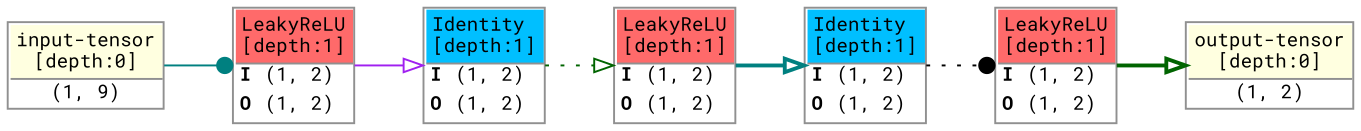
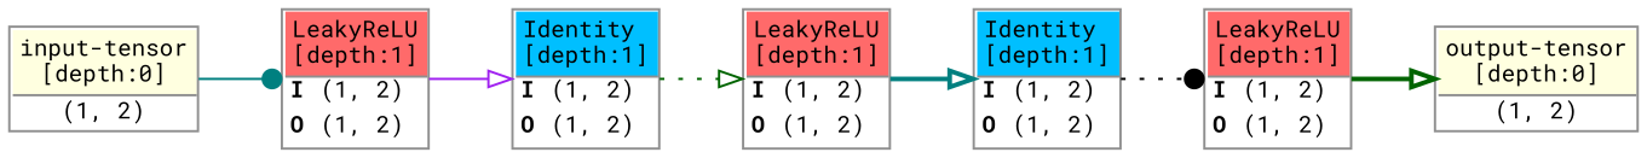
  strict digraph {
    ordering=in
    rankdir=LR
    fontname="Roboto Mono"
    node [align=left color="#909090" fillcolor="#ffffff90" fontname="Roboto Mono" fontsize=10 margin=0 ranksep=0.1 shape=plaintext style=filled]
    edge [fontsize=10 color=teal style=solid arrowhead=onormal fontname="Roboto Mono"]
-   n1 [height=0.2 label=<                     <TABLE BORDER="1" CELLBORDER="0"                     CELLSPACING="0" CELLPADDING="2">                         <TR>                             <TD BGCOLOR="lightyellow" ALIGN="LEFT"                             BORDER="1" SIDES="B"                             >input-tensor<BR ALIGN="LEFT"/>[depth:0]</TD>                         </TR>                         <TR>                             <TD>(1, 9)</TD>                         </TR>                                              </TABLE>>]
+   n1 [height=0.2 label=<                     <TABLE BORDER="1" CELLBORDER="0"                     CELLSPACING="0" CELLPADDING="2">                         <TR>                             <TD BGCOLOR="lightyellow" ALIGN="LEFT"                             BORDER="1" SIDES="B"                             >input-tensor<BR ALIGN="LEFT"/>[depth:0]</TD>                         </TR>                         <TR>                             <TD>(1, 2)</TD>                         </TR>                                              </TABLE>>]
    n2 [height=0.2 label=<                     <TABLE BORDER="1" CELLBORDER="0"                     CELLSPACING="0" CELLPADDING="2">                         <TR>                             <TD BGCOLOR="indianred1" ALIGN="LEFT"                             BORDER="1" SIDES="B"                             >LeakyReLU<BR ALIGN="LEFT"/>[depth:1]</TD>                         </TR>                         <TR>                             <TD ALIGN="LEFT"><B>I</B> (1, 2)</TD>                         </TR>                         <TR>                             <TD ALIGN="LEFT"><B>O</B> (1, 2)</TD>                         </TR>                                              </TABLE>>]
    n3 [height=0.2 label=<                     <TABLE BORDER="1" CELLBORDER="0"                     CELLSPACING="0" CELLPADDING="2">                         <TR>                             <TD BGCOLOR="deepskyblue1" ALIGN="LEFT"                             BORDER="1" SIDES="B"                             >Identity<BR ALIGN="LEFT"/>[depth:1]</TD>                         </TR>                         <TR>                             <TD ALIGN="LEFT"><B>I</B> (1, 2)</TD>                         </TR>                         <TR>                             <TD ALIGN="LEFT"><B>O</B> (1, 2)</TD>                         </TR>                                              </TABLE>>]
    n4 [height=0.2 label=<                     <TABLE BORDER="1" CELLBORDER="0"                     CELLSPACING="0" CELLPADDING="2">                         <TR>                             <TD BGCOLOR="indianred1" ALIGN="LEFT"                             BORDER="1" SIDES="B"                             >LeakyReLU<BR ALIGN="LEFT"/>[depth:1]</TD>                         </TR>                         <TR>                             <TD ALIGN="LEFT"><B>I</B> (1, 2)</TD>                         </TR>                         <TR>                             <TD ALIGN="LEFT"><B>O</B> (1, 2)</TD>                         </TR>                                              </TABLE>>]
    n5 [height=0.2 label=<                     <TABLE BORDER="1" CELLBORDER="0"                     CELLSPACING="0" CELLPADDING="2">                         <TR>                             <TD BGCOLOR="deepskyblue1" ALIGN="LEFT"                             BORDER="1" SIDES="B"                             >Identity<BR ALIGN="LEFT"/>[depth:1]</TD>                         </TR>                         <TR>                             <TD ALIGN="LEFT"><B>I</B> (1, 2)</TD>                         </TR>                         <TR>                             <TD ALIGN="LEFT"><B>O</B> (1, 2)</TD>                         </TR>                                              </TABLE>>]
    n6 [height=0.2 label=<                     <TABLE BORDER="1" CELLBORDER="0"                     CELLSPACING="0" CELLPADDING="2">                         <TR>                             <TD BGCOLOR="indianred1" ALIGN="LEFT"                             BORDER="1" SIDES="B"                             >LeakyReLU<BR ALIGN="LEFT"/>[depth:1]</TD>                         </TR>                         <TR>                             <TD ALIGN="LEFT"><B>I</B> (1, 2)</TD>                         </TR>                         <TR>                             <TD ALIGN="LEFT"><B>O</B> (1, 2)</TD>                         </TR>                                              </TABLE>>]
    n7 [height=0.2 label=<                     <TABLE BORDER="1" CELLBORDER="0"                     CELLSPACING="0" CELLPADDING="2">                         <TR>                             <TD BGCOLOR="lightyellow" ALIGN="LEFT"                             BORDER="1" SIDES="B"                             >output-tensor<BR ALIGN="LEFT"/>[depth:0]</TD>                         </TR>                         <TR>                             <TD>(1, 2)</TD>                         </TR>                                              </TABLE>>]
    n1 -> n2 [arrowhead=dot]
    n2 -> n3 [color=purple]
    n3 -> n4 [color=darkgreen style=dotted]
    n4 -> n5 [style=bold]
    n5 -> n6 [color=black style=dotted arrowhead=dot]
    n6 -> n7 [color=darkgreen style=bold]
  }
